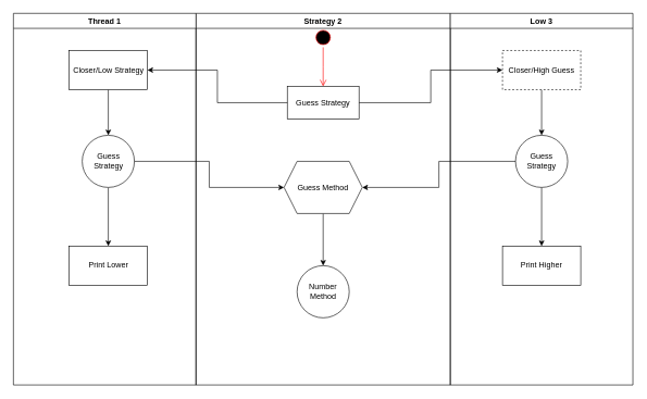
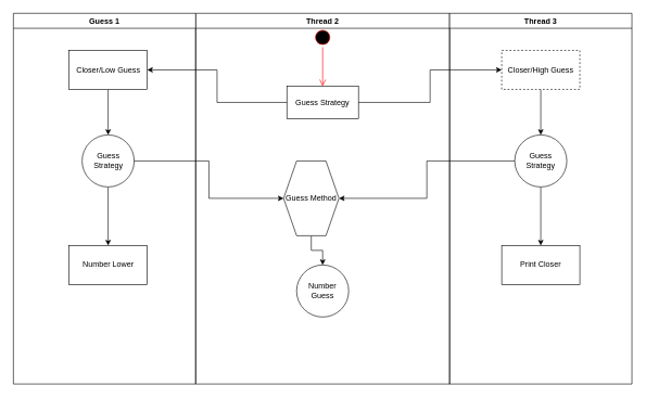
  <mxCell id="0" />
  <mxCell id="1" parent="0" />
- <mxCell id="2" value="Strategy 2" style="swimlane;whiteSpace=wrap" parent="1" vertex="1"><mxGeometry x="300" y="20" width="390" height="570" as="geometry" /></mxCell>
+ <mxCell id="2" value="Thread 2" style="swimlane;whiteSpace=wrap" parent="1" vertex="1"><mxGeometry x="300" y="20" width="390" height="570" as="geometry" /></mxCell>
  <mxCell id="3" value="" style="ellipse;shape=startState;fillColor=#000000;strokeColor=#ff0000;" parent="2" vertex="1"><mxGeometry x="180" y="22" width="30" height="30" as="geometry" /></mxCell>
  <mxCell id="4" value="" style="edgeStyle=elbowEdgeStyle;elbow=horizontal;verticalAlign=bottom;endArrow=open;endSize=8;strokeColor=#FF0000;endFill=1;rounded=0" parent="2" source="3" target="5" edge="1"><mxGeometry x="40" y="20" as="geometry"><mxPoint x="55" y="90" as="targetPoint" /></mxGeometry></mxCell>
  <mxCell id="5" value="Guess Strategy" style="" parent="2" vertex="1"><mxGeometry x="140" y="112" width="110" height="50" as="geometry" /></mxCell>
- <mxCell id="6" value="Thread 1" style="swimlane;whiteSpace=wrap" parent="2" vertex="1"><mxGeometry x="-280" width="280" height="570" as="geometry" /></mxCell>
+ <mxCell id="6" value="Guess 1" style="swimlane;whiteSpace=wrap" parent="2" vertex="1"><mxGeometry x="-280" width="280" height="570" as="geometry" /></mxCell>
  <mxCell id="7" value="" style="edgeStyle=orthogonalEdgeStyle;rounded=0;orthogonalLoop=1;jettySize=auto;html=1;" edge="1" parent="6" source="8" target="10"><mxGeometry relative="1" as="geometry" /></mxCell>
- <mxCell id="8" value="Closer/Low Strategy" style="whiteSpace=wrap;html=1;" vertex="1" parent="6"><mxGeometry x="85.5" y="57" width="120" height="60" as="geometry" /></mxCell>
+ <mxCell id="8" value="Closer/Low Guess" style="whiteSpace=wrap;html=1;" vertex="1" parent="6"><mxGeometry x="85.5" y="57" width="120" height="60" as="geometry" /></mxCell>
  <mxCell id="9" value="" style="edgeStyle=orthogonalEdgeStyle;rounded=0;orthogonalLoop=1;jettySize=auto;html=1;" edge="1" parent="6" source="10" target="11"><mxGeometry relative="1" as="geometry" /></mxCell>
  <mxCell id="10" value="Guess Strategy" style="ellipse;whiteSpace=wrap;html=1;" vertex="1" parent="6"><mxGeometry x="105.5" y="187" width="80" height="80" as="geometry" /></mxCell>
- <mxCell id="11" value="Print Lower" style="whiteSpace=wrap;html=1;" vertex="1" parent="6"><mxGeometry x="85.5" y="357" width="120" height="60" as="geometry" /></mxCell>
+ <mxCell id="11" value="Number Lower" style="whiteSpace=wrap;html=1;" vertex="1" parent="6"><mxGeometry x="85.5" y="357" width="120" height="60" as="geometry" /></mxCell>
  <mxCell id="12" value="" style="edgeStyle=orthogonalEdgeStyle;rounded=0;orthogonalLoop=1;jettySize=auto;html=1;" edge="1" parent="2" source="5" target="8"><mxGeometry relative="1" as="geometry" /></mxCell>
  <mxCell id="13" value="" style="edgeStyle=orthogonalEdgeStyle;rounded=0;orthogonalLoop=1;jettySize=auto;html=1;" edge="1" parent="2" source="14" target="16"><mxGeometry relative="1" as="geometry" /></mxCell>
- <mxCell id="14" value="Guess Method" style="shape=hexagon;perimeter=hexagonPerimeter2;whiteSpace=wrap;html=1;fixedSize=1;" vertex="1" parent="2"><mxGeometry x="135" y="227" width="120" height="80" as="geometry" /></mxCell>
+ <mxCell id="14" value="Guess Method" style="shape=hexagon;perimeter=hexagonPerimeter2;whiteSpace=wrap;html=1;fixedSize=1;" vertex="1" parent="2"><mxGeometry x="135" y="227" width="85" height="115" as="geometry" /></mxCell>
  <mxCell id="15" style="edgeStyle=orthogonalEdgeStyle;rounded=0;orthogonalLoop=1;jettySize=auto;html=1;entryX=0;entryY=0.5;entryDx=0;entryDy=0;" edge="1" parent="2" source="10" target="14"><mxGeometry relative="1" as="geometry" /></mxCell>
- <mxCell id="16" value="Number Method" style="ellipse;whiteSpace=wrap;html=1;" vertex="1" parent="2"><mxGeometry x="155" y="387" width="80" height="80" as="geometry" /></mxCell>
- <mxCell id="17" value="Low 3" style="swimlane;whiteSpace=wrap" parent="1" vertex="1"><mxGeometry x="690" y="20" width="280" height="570" as="geometry" /></mxCell>
+ <mxCell id="16" value="Number Guess" style="ellipse;whiteSpace=wrap;html=1;" vertex="1" parent="2"><mxGeometry x="155" y="387" width="80" height="80" as="geometry" /></mxCell>
+ <mxCell id="17" value="Thread 3" style="swimlane;whiteSpace=wrap" parent="1" vertex="1"><mxGeometry x="690" y="20" width="280" height="570" as="geometry" /></mxCell>
  <mxCell id="18" value="" style="edgeStyle=orthogonalEdgeStyle;rounded=0;orthogonalLoop=1;jettySize=auto;html=1;" edge="1" parent="17" source="19" target="21"><mxGeometry relative="1" as="geometry" /></mxCell>
  <mxCell id="19" value="Closer/High Guess" style="whiteSpace=wrap;html=1;dashed=1;" vertex="1" parent="17"><mxGeometry x="80" y="57" width="120" height="60" as="geometry" /></mxCell>
  <mxCell id="20" value="" style="edgeStyle=orthogonalEdgeStyle;rounded=0;orthogonalLoop=1;jettySize=auto;html=1;" edge="1" parent="17" source="21" target="22"><mxGeometry relative="1" as="geometry" /></mxCell>
  <mxCell id="21" value="Guess Strategy" style="ellipse;whiteSpace=wrap;html=1;" vertex="1" parent="17"><mxGeometry x="100" y="187" width="80" height="80" as="geometry" /></mxCell>
- <mxCell id="22" value="Print Higher" style="whiteSpace=wrap;html=1;" vertex="1" parent="17"><mxGeometry x="80" y="357" width="120" height="60" as="geometry" /></mxCell>
+ <mxCell id="22" value="Print Closer" style="whiteSpace=wrap;html=1;" vertex="1" parent="17"><mxGeometry x="80" y="357" width="120" height="60" as="geometry" /></mxCell>
  <mxCell id="23" value="" style="edgeStyle=orthogonalEdgeStyle;rounded=0;orthogonalLoop=1;jettySize=auto;html=1;" edge="1" parent="1" source="5" target="19"><mxGeometry relative="1" as="geometry" /></mxCell>
  <mxCell id="24" style="edgeStyle=orthogonalEdgeStyle;rounded=0;orthogonalLoop=1;jettySize=auto;html=1;entryX=1;entryY=0.5;entryDx=0;entryDy=0;" edge="1" parent="1" source="21" target="14"><mxGeometry relative="1" as="geometry" /></mxCell>
